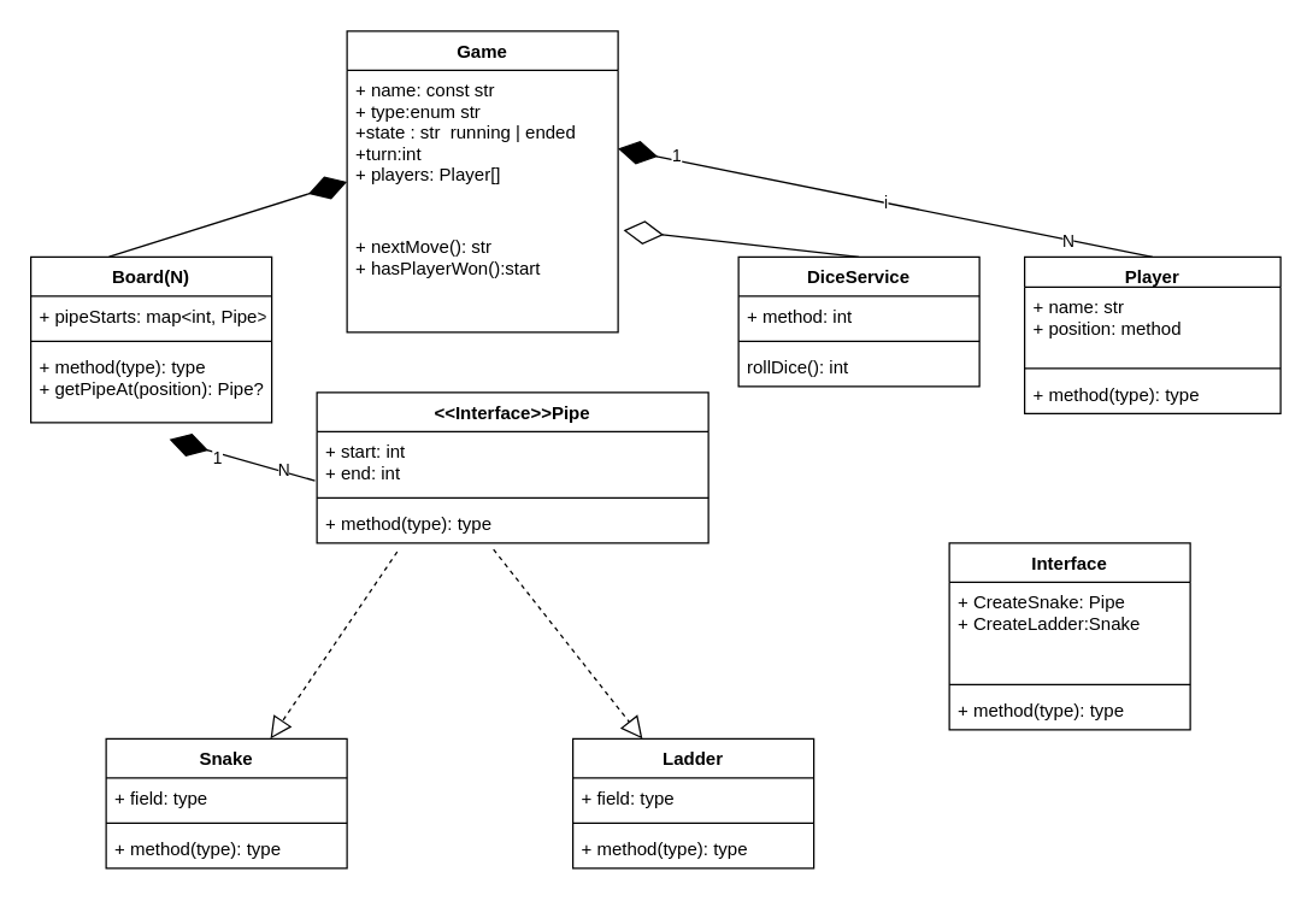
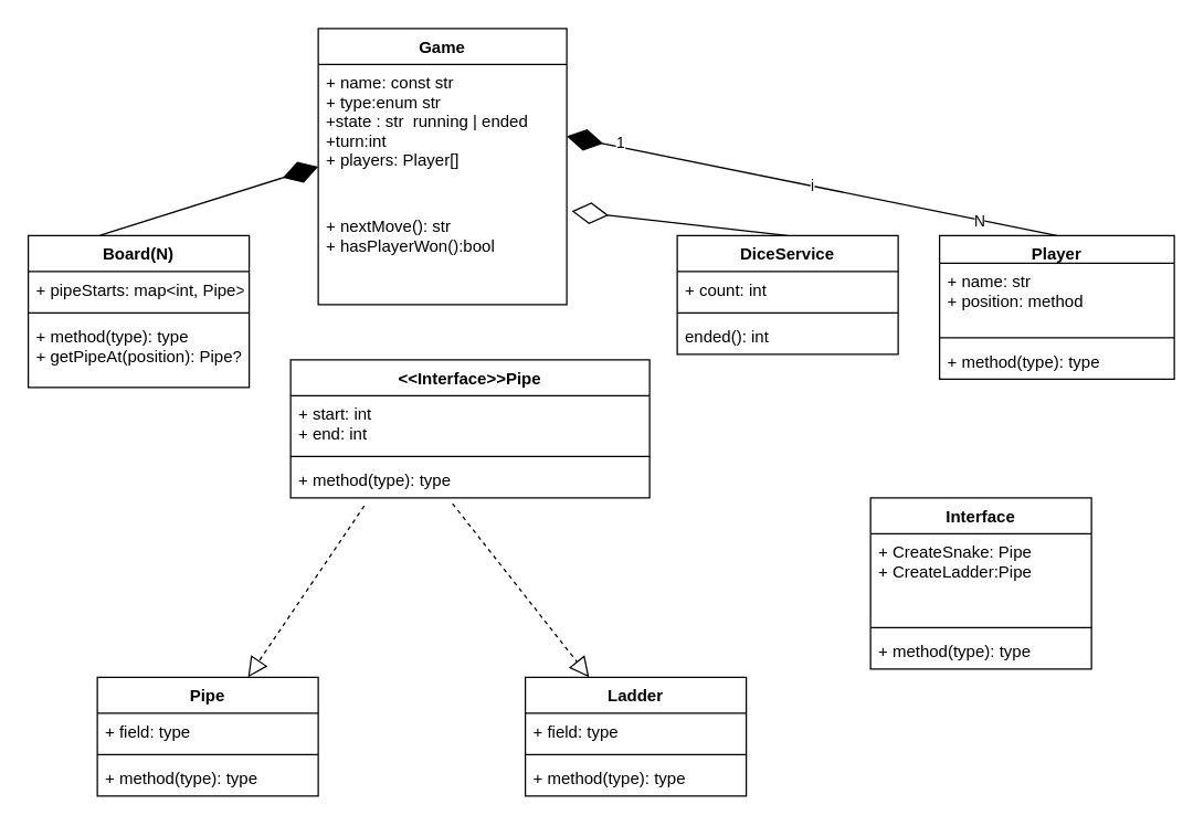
  <mxCell id="0" />
  <mxCell id="1" parent="0" />
  <mxCell id="2" value="Board(N)" style="swimlane;fontStyle=1;align=center;verticalAlign=top;childLayout=stackLayout;horizontal=1;startSize=26;horizontalStack=0;resizeParent=1;resizeParentMax=0;resizeLast=0;collapsible=1;marginBottom=0;" vertex="1" parent="1"><mxGeometry y="170" width="160" height="110" as="geometry" x="20" /></mxCell>
  <mxCell id="3" value="+ pipeStarts: map&lt;int, Pipe&gt;" style="text;strokeColor=none;fillColor=none;align=left;verticalAlign=top;spacingLeft=4;spacingRight=4;overflow=hidden;rotatable=0;points=[[0,0.5],[1,0.5]];portConstraint=eastwest;" vertex="1" parent="2"><mxGeometry y="26" width="160" height="26" as="geometry" /></mxCell>
  <mxCell id="4" value="" style="line;strokeWidth=1;fillColor=none;align=left;verticalAlign=middle;spacingTop=-1;spacingLeft=3;spacingRight=3;rotatable=0;labelPosition=right;points=[];portConstraint=eastwest;" vertex="1" parent="2"><mxGeometry y="52" width="160" height="8" as="geometry" /></mxCell>
  <mxCell id="5" value="+ method(type): type&#10;+ getPipeAt(position): Pipe?" style="text;strokeColor=none;fillColor=none;align=left;verticalAlign=top;spacingLeft=4;spacingRight=4;overflow=hidden;rotatable=0;points=[[0,0.5],[1,0.5]];portConstraint=eastwest;" vertex="1" parent="2"><mxGeometry y="60" width="160" height="50" as="geometry" /></mxCell>
  <mxCell id="6" value="DiceService" style="swimlane;fontStyle=1;align=center;verticalAlign=top;childLayout=stackLayout;horizontal=1;startSize=26;horizontalStack=0;resizeParent=1;resizeParentMax=0;resizeLast=0;collapsible=1;marginBottom=0;" vertex="1" parent="1"><mxGeometry x="490" y="170" width="160" height="86" as="geometry" /></mxCell>
- <mxCell id="7" value="+ method: int" style="text;strokeColor=none;fillColor=none;align=left;verticalAlign=top;spacingLeft=4;spacingRight=4;overflow=hidden;rotatable=0;points=[[0,0.5],[1,0.5]];portConstraint=eastwest;" vertex="1" parent="6"><mxGeometry y="26" width="160" height="26" as="geometry" /></mxCell>
+ <mxCell id="7" value="+ count: int" style="text;strokeColor=none;fillColor=none;align=left;verticalAlign=top;spacingLeft=4;spacingRight=4;overflow=hidden;rotatable=0;points=[[0,0.5],[1,0.5]];portConstraint=eastwest;" vertex="1" parent="6"><mxGeometry y="26" width="160" height="26" as="geometry" /></mxCell>
  <mxCell id="8" value="" style="line;strokeWidth=1;fillColor=none;align=left;verticalAlign=middle;spacingTop=-1;spacingLeft=3;spacingRight=3;rotatable=0;labelPosition=right;points=[];portConstraint=eastwest;" vertex="1" parent="6"><mxGeometry y="52" width="160" height="8" as="geometry" /></mxCell>
- <mxCell id="9" value="rollDice(): int" style="text;strokeColor=none;fillColor=none;align=left;verticalAlign=top;spacingLeft=4;spacingRight=4;overflow=hidden;rotatable=0;points=[[0,0.5],[1,0.5]];portConstraint=eastwest;" vertex="1" parent="6"><mxGeometry y="60" width="160" height="26" as="geometry" /></mxCell>
- <mxCell id="10" value="Snake" style="swimlane;fontStyle=1;align=center;verticalAlign=top;childLayout=stackLayout;horizontal=1;startSize=26;horizontalStack=0;resizeParent=1;resizeParentMax=0;resizeLast=0;collapsible=1;marginBottom=0;" vertex="1" parent="1"><mxGeometry x="70" y="490" width="160" height="86" as="geometry" /></mxCell>
+ <mxCell id="9" value="ended(): int" style="text;strokeColor=none;fillColor=none;align=left;verticalAlign=top;spacingLeft=4;spacingRight=4;overflow=hidden;rotatable=0;points=[[0,0.5],[1,0.5]];portConstraint=eastwest;" vertex="1" parent="6"><mxGeometry y="60" width="160" height="26" as="geometry" /></mxCell>
+ <mxCell id="10" value="Pipe" style="swimlane;fontStyle=1;align=center;verticalAlign=top;childLayout=stackLayout;horizontal=1;startSize=26;horizontalStack=0;resizeParent=1;resizeParentMax=0;resizeLast=0;collapsible=1;marginBottom=0;" vertex="1" parent="1"><mxGeometry x="70" y="490" width="160" height="86" as="geometry" /></mxCell>
  <mxCell id="11" value="+ field: type" style="text;strokeColor=none;fillColor=none;align=left;verticalAlign=top;spacingLeft=4;spacingRight=4;overflow=hidden;rotatable=0;points=[[0,0.5],[1,0.5]];portConstraint=eastwest;" vertex="1" parent="10"><mxGeometry y="26" width="160" height="26" as="geometry" /></mxCell>
  <mxCell id="12" value="" style="line;strokeWidth=1;fillColor=none;align=left;verticalAlign=middle;spacingTop=-1;spacingLeft=3;spacingRight=3;rotatable=0;labelPosition=right;points=[];portConstraint=eastwest;" vertex="1" parent="10"><mxGeometry y="52" width="160" height="8" as="geometry" /></mxCell>
  <mxCell id="13" value="+ method(type): type" style="text;strokeColor=none;fillColor=none;align=left;verticalAlign=top;spacingLeft=4;spacingRight=4;overflow=hidden;rotatable=0;points=[[0,0.5],[1,0.5]];portConstraint=eastwest;" vertex="1" parent="10"><mxGeometry y="60" width="160" height="26" as="geometry" /></mxCell>
  <mxCell id="14" value="Ladder" style="swimlane;fontStyle=1;align=center;verticalAlign=top;childLayout=stackLayout;horizontal=1;startSize=26;horizontalStack=0;resizeParent=1;resizeParentMax=0;resizeLast=0;collapsible=1;marginBottom=0;" vertex="1" parent="1"><mxGeometry x="380" y="490" width="160" height="86" as="geometry" /></mxCell>
  <mxCell id="15" value="+ field: type" style="text;strokeColor=none;fillColor=none;align=left;verticalAlign=top;spacingLeft=4;spacingRight=4;overflow=hidden;rotatable=0;points=[[0,0.5],[1,0.5]];portConstraint=eastwest;" vertex="1" parent="14"><mxGeometry y="26" width="160" height="26" as="geometry" /></mxCell>
  <mxCell id="16" value="" style="line;strokeWidth=1;fillColor=none;align=left;verticalAlign=middle;spacingTop=-1;spacingLeft=3;spacingRight=3;rotatable=0;labelPosition=right;points=[];portConstraint=eastwest;" vertex="1" parent="14"><mxGeometry y="52" width="160" height="8" as="geometry" /></mxCell>
  <mxCell id="17" value="+ method(type): type" style="text;strokeColor=none;fillColor=none;align=left;verticalAlign=top;spacingLeft=4;spacingRight=4;overflow=hidden;rotatable=0;points=[[0,0.5],[1,0.5]];portConstraint=eastwest;" vertex="1" parent="14"><mxGeometry y="60" width="160" height="26" as="geometry" /></mxCell>
  <mxCell id="18" value="&lt;&lt;Interface&gt;&gt;Pipe" style="swimlane;fontStyle=1;align=center;verticalAlign=top;childLayout=stackLayout;horizontal=1;startSize=26;horizontalStack=0;resizeParent=1;resizeParentMax=0;resizeLast=0;collapsible=1;marginBottom=0;" vertex="1" parent="1"><mxGeometry x="210" y="260" width="260" height="100" as="geometry" /></mxCell>
  <mxCell id="19" value="+ start: int&#10;+ end: int" style="text;strokeColor=none;fillColor=none;align=left;verticalAlign=top;spacingLeft=4;spacingRight=4;overflow=hidden;rotatable=0;points=[[0,0.5],[1,0.5]];portConstraint=eastwest;" vertex="1" parent="18"><mxGeometry y="26" width="260" height="40" as="geometry" /></mxCell>
  <mxCell id="20" value="" style="line;strokeWidth=1;fillColor=none;align=left;verticalAlign=middle;spacingTop=-1;spacingLeft=3;spacingRight=3;rotatable=0;labelPosition=right;points=[];portConstraint=eastwest;" vertex="1" parent="18"><mxGeometry y="66" width="260" height="8" as="geometry" /></mxCell>
  <mxCell id="21" value="+ method(type): type" style="text;strokeColor=none;fillColor=none;align=left;verticalAlign=top;spacingLeft=4;spacingRight=4;overflow=hidden;rotatable=0;points=[[0,0.5],[1,0.5]];portConstraint=eastwest;" vertex="1" parent="18"><mxGeometry y="74" width="260" height="26" as="geometry" /></mxCell>
  <mxCell id="22" value="" style="endArrow=block;dashed=1;endFill=0;endSize=12;html=1;rounded=0;exitX=0.205;exitY=1.223;exitDx=0;exitDy=0;exitPerimeter=0;" edge="1" parent="1" source="21" target="10"><mxGeometry width="160" relative="1" as="geometry"><mxPoint x="210" y="360" as="sourcePoint" /><mxPoint x="370" y="360" as="targetPoint" /></mxGeometry></mxCell>
  <mxCell id="23" value="" style="endArrow=block;dashed=1;endFill=0;endSize=12;html=1;rounded=0;exitX=0.451;exitY=1.162;exitDx=0;exitDy=0;exitPerimeter=0;" edge="1" parent="1" source="21" target="14"><mxGeometry width="160" relative="1" as="geometry"><mxPoint x="210" y="360" as="sourcePoint" /><mxPoint x="370" y="360" as="targetPoint" /></mxGeometry></mxCell>
- <mxCell id="24" value="" style="endArrow=diamondThin;endFill=1;endSize=24;html=1;rounded=0;entryX=0.575;entryY=1.223;entryDx=0;entryDy=0;entryPerimeter=0;exitX=-0.005;exitY=0.815;exitDx=0;exitDy=0;exitPerimeter=0;" edge="1" parent="1" source="19" target="5"><mxGeometry width="160" relative="1" as="geometry"><mxPoint x="210" y="360" as="sourcePoint" /><mxPoint x="370" y="360" as="targetPoint" /></mxGeometry></mxCell>
- <mxCell id="25" value="1" style="edgeLabel;html=1;align=center;verticalAlign=middle;resizable=0;points=[];" vertex="1" connectable="0" parent="24"><mxGeometry x="0.34" y="2" relative="1" as="geometry"><mxPoint y="1" as="offset" /></mxGeometry></mxCell>
- <mxCell id="26" value="N" style="edgeLabel;html=1;align=center;verticalAlign=middle;resizable=0;points=[];" vertex="1" connectable="0" parent="24"><mxGeometry x="-0.569" y="-1" relative="1" as="geometry"><mxPoint as="offset" /></mxGeometry></mxCell>
  <mxCell id="27" value="Player" style="swimlane;fontStyle=1;align=center;verticalAlign=top;childLayout=stackLayout;horizontal=1;startSize=20;horizontalStack=0;resizeParent=1;resizeParentMax=0;resizeLast=0;collapsible=1;marginBottom=0;" vertex="1" parent="1"><mxGeometry x="680" y="170" width="170" height="104" as="geometry" /></mxCell>
  <mxCell id="28" value="+ name: str&#10;+ position: method" style="text;strokeColor=none;fillColor=none;align=left;verticalAlign=top;spacingLeft=4;spacingRight=4;overflow=hidden;rotatable=0;points=[[0,0.5],[1,0.5]];portConstraint=eastwest;" vertex="1" parent="27"><mxGeometry y="20" width="170" height="50" as="geometry" /></mxCell>
  <mxCell id="29" value="" style="line;strokeWidth=1;fillColor=none;align=left;verticalAlign=middle;spacingTop=-1;spacingLeft=3;spacingRight=3;rotatable=0;labelPosition=right;points=[];portConstraint=eastwest;" vertex="1" parent="27"><mxGeometry y="70" width="170" height="8" as="geometry" /></mxCell>
  <mxCell id="30" value="+ method(type): type" style="text;strokeColor=none;fillColor=none;align=left;verticalAlign=top;spacingLeft=4;spacingRight=4;overflow=hidden;rotatable=0;points=[[0,0.5],[1,0.5]];portConstraint=eastwest;" vertex="1" parent="27"><mxGeometry y="78" width="170" height="26" as="geometry" /></mxCell>
  <mxCell id="31" value="Game" style="swimlane;fontStyle=1;align=center;verticalAlign=top;childLayout=stackLayout;horizontal=1;startSize=26;horizontalStack=0;resizeParent=1;resizeParentMax=0;resizeLast=0;collapsible=1;marginBottom=0;" vertex="1" parent="1"><mxGeometry x="230" y="20" width="180" height="200" as="geometry" /></mxCell>
  <mxCell id="32" value="+ name: const str&#10;+ type:enum str&#10;+state : str  running | ended&#10;+turn:int&#10;+ players: Player[]" style="text;strokeColor=none;fillColor=none;align=left;verticalAlign=top;spacingLeft=4;spacingRight=4;overflow=hidden;rotatable=0;points=[[0,0.5],[1,0.5]];portConstraint=eastwest;" vertex="1" parent="31"><mxGeometry y="26" width="180" height="104" as="geometry" /></mxCell>
  <mxCell id="33" value="" style="line;strokeWidth=1;fillColor=none;align=left;verticalAlign=middle;spacingTop=-1;spacingLeft=3;spacingRight=3;rotatable=0;labelPosition=right;points=[];portConstraint=eastwest;" vertex="1" parent="31"><mxGeometry y="130" width="180" as="geometry" /></mxCell>
- <mxCell id="34" value="+ nextMove(): str&#10;+ hasPlayerWon():start" style="text;strokeColor=none;fillColor=none;align=left;verticalAlign=top;spacingLeft=4;spacingRight=4;overflow=hidden;rotatable=0;points=[[0,0.5],[1,0.5]];portConstraint=eastwest;" vertex="1" parent="31"><mxGeometry y="130" width="180" height="70" as="geometry" /></mxCell>
+ <mxCell id="34" value="+ nextMove(): str&#10;+ hasPlayerWon():bool" style="text;strokeColor=none;fillColor=none;align=left;verticalAlign=top;spacingLeft=4;spacingRight=4;overflow=hidden;rotatable=0;points=[[0,0.5],[1,0.5]];portConstraint=eastwest;" vertex="1" parent="31"><mxGeometry y="130" width="180" height="70" as="geometry" /></mxCell>
  <mxCell id="35" value="" style="endArrow=diamondThin;endFill=1;endSize=24;html=1;rounded=0;exitX=0.325;exitY=-0.002;exitDx=0;exitDy=0;exitPerimeter=0;" edge="1" parent="1" source="2"><mxGeometry width="160" relative="1" as="geometry"><mxPoint x="70" y="120" as="sourcePoint" /><mxPoint x="230" y="120" as="targetPoint" /></mxGeometry></mxCell>
  <mxCell id="36" value="" style="endArrow=diamondThin;endFill=0;endSize=24;html=1;rounded=0;exitX=0.5;exitY=0;exitDx=0;exitDy=0;entryX=1.02;entryY=1.022;entryDx=0;entryDy=0;entryPerimeter=0;" edge="1" parent="1" source="6" target="32"><mxGeometry width="160" relative="1" as="geometry"><mxPoint x="460" y="160" as="sourcePoint" /><mxPoint x="620" y="160" as="targetPoint" /></mxGeometry></mxCell>
  <mxCell id="37" value="i" style="endArrow=diamondThin;endFill=1;endSize=24;html=1;rounded=0;exitX=0.5;exitY=0;exitDx=0;exitDy=0;entryX=1;entryY=0.5;entryDx=0;entryDy=0;" edge="1" parent="1" source="27" target="32"><mxGeometry width="160" relative="1" as="geometry"><mxPoint x="610" y="79" as="sourcePoint" /><mxPoint x="770" y="79" as="targetPoint" /></mxGeometry></mxCell>
  <mxCell id="38" value="N" style="edgeLabel;html=1;align=center;verticalAlign=middle;resizable=0;points=[];" vertex="1" connectable="0" parent="37"><mxGeometry x="-0.683" y="1" relative="1" as="geometry"><mxPoint as="offset" /></mxGeometry></mxCell>
  <mxCell id="39" value="1" style="edgeLabel;html=1;align=center;verticalAlign=middle;resizable=0;points=[];" vertex="1" connectable="0" parent="37"><mxGeometry x="0.795" y="-3" relative="1" as="geometry"><mxPoint x="1" as="offset" /></mxGeometry></mxCell>
  <mxCell id="40" value="Interface" style="swimlane;fontStyle=1;align=center;verticalAlign=top;childLayout=stackLayout;horizontal=1;startSize=26;horizontalStack=0;resizeParent=1;resizeParentMax=0;resizeLast=0;collapsible=1;marginBottom=0;" vertex="1" parent="1"><mxGeometry x="630" y="360" width="160" height="124" as="geometry" /></mxCell>
- <mxCell id="41" value="+ CreateSnake: Pipe&#10;+ CreateLadder:Snake" style="text;strokeColor=none;fillColor=none;align=left;verticalAlign=top;spacingLeft=4;spacingRight=4;overflow=hidden;rotatable=0;points=[[0,0.5],[1,0.5]];portConstraint=eastwest;" vertex="1" parent="40"><mxGeometry y="26" width="160" height="64" as="geometry" /></mxCell>
+ <mxCell id="41" value="+ CreateSnake: Pipe&#10;+ CreateLadder:Pipe" style="text;strokeColor=none;fillColor=none;align=left;verticalAlign=top;spacingLeft=4;spacingRight=4;overflow=hidden;rotatable=0;points=[[0,0.5],[1,0.5]];portConstraint=eastwest;" vertex="1" parent="40"><mxGeometry y="26" width="160" height="64" as="geometry" /></mxCell>
  <mxCell id="42" value="" style="line;strokeWidth=1;fillColor=none;align=left;verticalAlign=middle;spacingTop=-1;spacingLeft=3;spacingRight=3;rotatable=0;labelPosition=right;points=[];portConstraint=eastwest;" vertex="1" parent="40"><mxGeometry y="90" width="160" height="8" as="geometry" /></mxCell>
  <mxCell id="43" value="+ method(type): type" style="text;strokeColor=none;fillColor=none;align=left;verticalAlign=top;spacingLeft=4;spacingRight=4;overflow=hidden;rotatable=0;points=[[0,0.5],[1,0.5]];portConstraint=eastwest;" vertex="1" parent="40"><mxGeometry y="98" width="160" height="26" as="geometry" /></mxCell>
